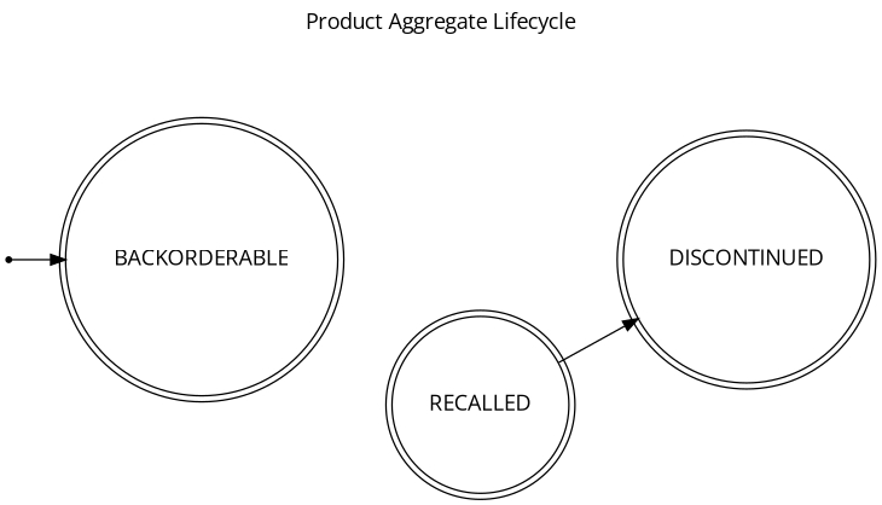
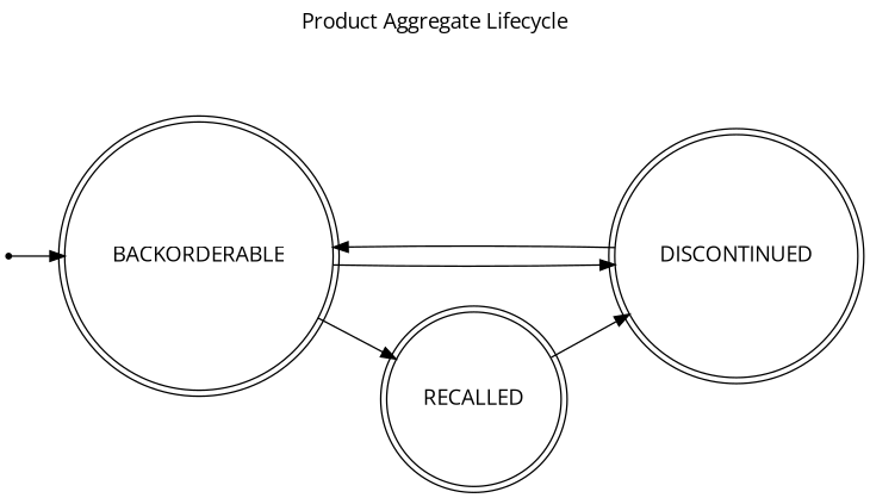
  digraph {
    fontname="Open Sans"
    label="Product Aggregate Lifecycle\n\n"
    labelloc=t
    rankdir=LR
    node [fontname="Open Sans" shape=doublecircle]
    edge [fontname="Open Sans"]
    init [shape=point]
    BACKORDERABLE
    DISCONTINUED
    RECALLED
    init -> BACKORDERABLE
+   BACKORDERABLE -> DISCONTINUED
+   BACKORDERABLE -> RECALLED
+   DISCONTINUED -> BACKORDERABLE
    RECALLED -> DISCONTINUED
  }
